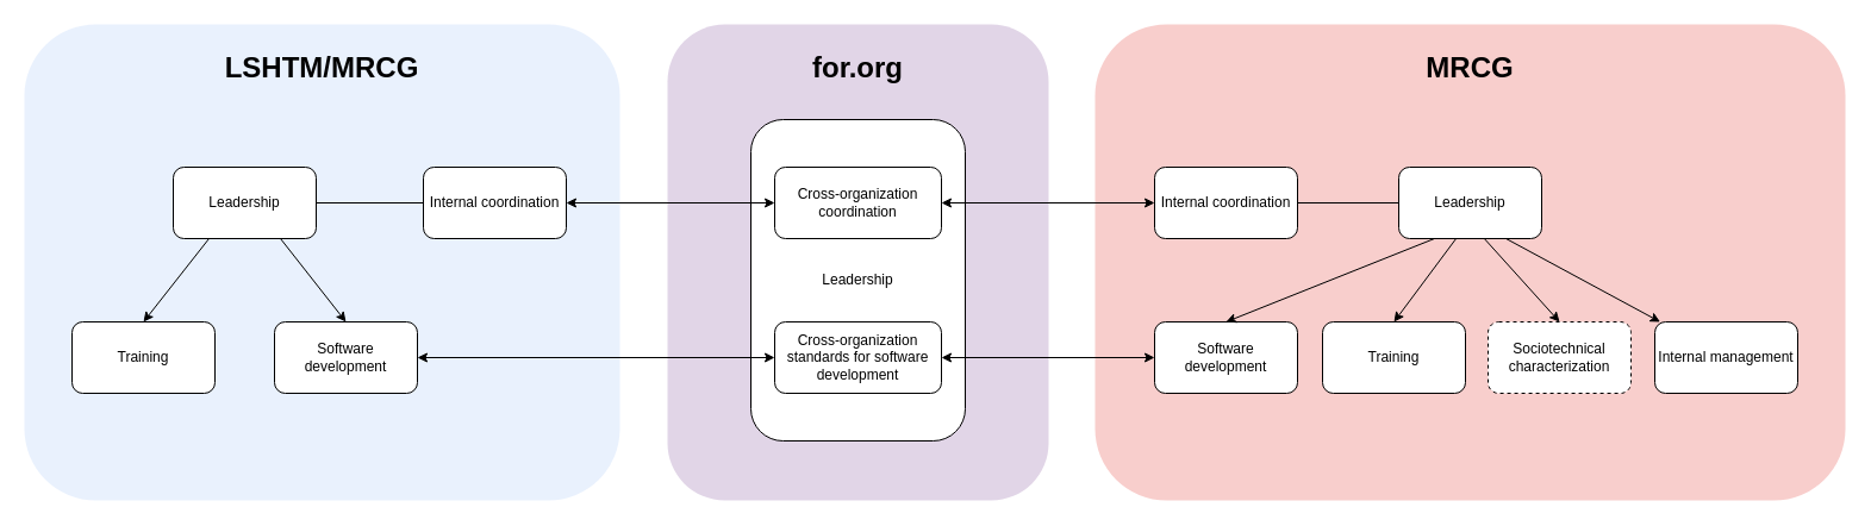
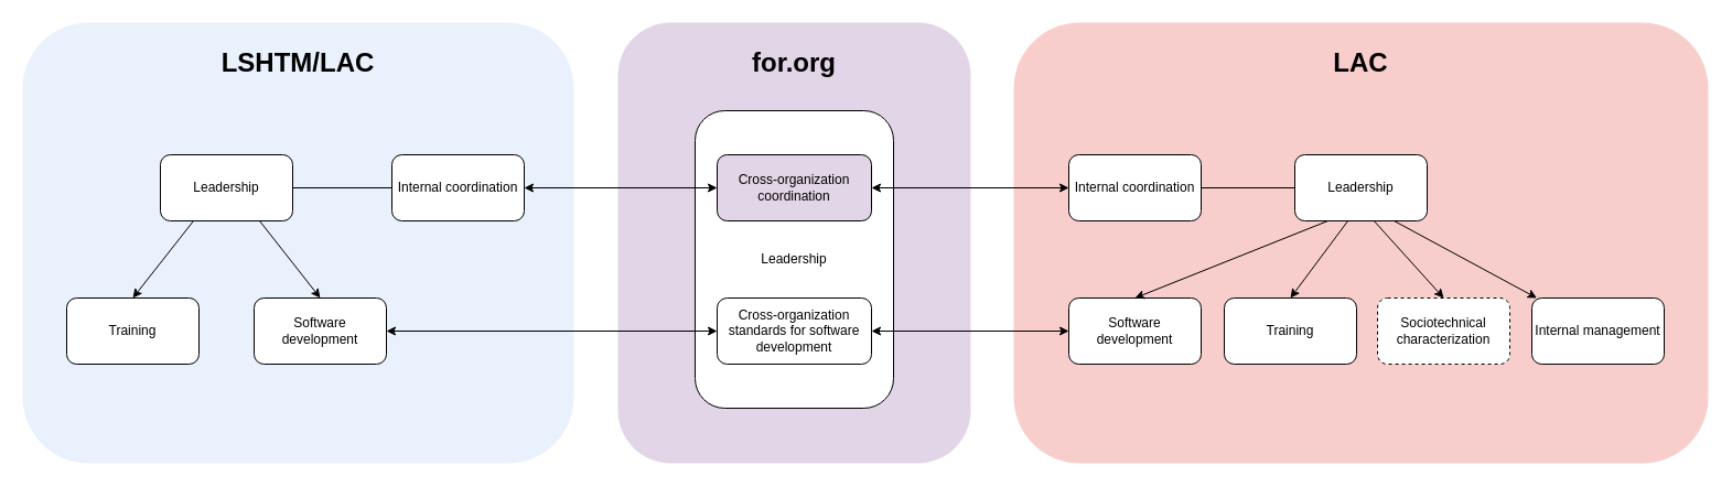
  <mxCell id="0" />
  <mxCell id="1" parent="0" />
  <mxCell id="2" value="&lt;h1&gt;for.org&lt;/h1&gt;" style="rounded=1;whiteSpace=wrap;html=1;verticalAlign=top;strokeColor=none;fillColor=#e1d5e7;" parent="1" vertex="1"><mxGeometry x="560" y="20" width="320" height="400" as="geometry" /></mxCell>
  <mxCell id="3" value="Leadership" style="rounded=1;whiteSpace=wrap;html=1;" parent="1" vertex="1"><mxGeometry x="630" y="100" width="180" height="270" as="geometry" /></mxCell>
- <mxCell id="4" value="&lt;h1&gt;LSHTM/MRCG&lt;/h1&gt;" style="rounded=1;whiteSpace=wrap;html=1;verticalAlign=top;strokeColor=none;fillColor=#dae8fc;opacity=60;" parent="1" vertex="1"><mxGeometry x="20" y="20" width="500" height="400" as="geometry" /></mxCell>
- <mxCell id="5" value="&lt;h1&gt;MRCG&lt;/h1&gt;" style="rounded=1;whiteSpace=wrap;html=1;verticalAlign=top;fillColor=#f8cecc;strokeColor=none;" parent="1" vertex="1"><mxGeometry x="919" y="20" width="630" height="400" as="geometry" /></mxCell>
+ <mxCell id="4" value="&lt;h1&gt;LSHTM/LAC&lt;/h1&gt;" style="rounded=1;whiteSpace=wrap;html=1;verticalAlign=top;strokeColor=none;fillColor=#dae8fc;opacity=60;" parent="1" vertex="1"><mxGeometry x="20" y="20" width="500" height="400" as="geometry" /></mxCell>
+ <mxCell id="5" value="&lt;h1&gt;LAC&lt;/h1&gt;" style="rounded=1;whiteSpace=wrap;html=1;verticalAlign=top;fillColor=#f8cecc;strokeColor=none;" parent="1" vertex="1"><mxGeometry x="919" y="20" width="630" height="400" as="geometry" /></mxCell>
  <mxCell id="6" style="rounded=0;orthogonalLoop=1;jettySize=auto;html=1;exitX=0.404;exitY=0.992;exitDx=0;exitDy=0;exitPerimeter=0;entryX=0.5;entryY=0;entryDx=0;entryDy=0;" parent="1" source="9" target="13" edge="1"><mxGeometry relative="1" as="geometry" /></mxCell>
  <mxCell id="7" style="rounded=0;orthogonalLoop=1;jettySize=auto;html=1;exitX=0.602;exitY=1.008;exitDx=0;exitDy=0;exitPerimeter=0;entryX=0.5;entryY=0;entryDx=0;entryDy=0;" parent="1" source="9" target="14" edge="1"><mxGeometry relative="1" as="geometry" /></mxCell>
  <mxCell id="8" style="rounded=0;orthogonalLoop=1;jettySize=auto;html=1;exitX=0.75;exitY=1;exitDx=0;exitDy=0;" parent="1" source="9" target="12" edge="1"><mxGeometry relative="1" as="geometry" /></mxCell>
  <mxCell id="9" value="Leadership" style="rounded=1;whiteSpace=wrap;html=1;" parent="1" vertex="1"><mxGeometry x="1174" y="140" width="120" height="60" as="geometry" /></mxCell>
  <mxCell id="10" value="Internal coordination" style="rounded=1;whiteSpace=wrap;html=1;" parent="1" vertex="1"><mxGeometry x="969" y="140" width="120" height="60" as="geometry" /></mxCell>
  <mxCell id="11" value="Software development" style="rounded=1;whiteSpace=wrap;html=1;" parent="1" vertex="1"><mxGeometry x="969" y="270" width="120" height="60" as="geometry" /></mxCell>
  <mxCell id="12" value="Internal management" style="rounded=1;whiteSpace=wrap;html=1;" parent="1" vertex="1"><mxGeometry x="1389" y="270" width="120" height="60" as="geometry" /></mxCell>
  <mxCell id="13" value="Training" style="rounded=1;whiteSpace=wrap;html=1;" parent="1" vertex="1"><mxGeometry x="1110" y="270" width="120" height="60" as="geometry" /></mxCell>
  <mxCell id="14" value="Sociotechnical characterization" style="rounded=1;whiteSpace=wrap;html=1;dashed=1;" parent="1" vertex="1"><mxGeometry x="1249" y="270" width="120" height="60" as="geometry" /></mxCell>
  <mxCell id="15" value="Leadership" style="rounded=1;whiteSpace=wrap;html=1;" parent="1" vertex="1"><mxGeometry x="145" y="140" width="120" height="60" as="geometry" /></mxCell>
  <mxCell id="16" value="Training" style="rounded=1;whiteSpace=wrap;html=1;" parent="1" vertex="1"><mxGeometry x="60" y="270" width="120" height="60" as="geometry" /></mxCell>
  <mxCell id="17" value="Software development" style="rounded=1;whiteSpace=wrap;html=1;" parent="1" vertex="1"><mxGeometry x="230" y="270" width="120" height="60" as="geometry" /></mxCell>
  <mxCell id="18" value="Internal coordination" style="rounded=1;whiteSpace=wrap;html=1;" parent="1" vertex="1"><mxGeometry x="355" y="140" width="120" height="60" as="geometry" /></mxCell>
- <mxCell id="19" value="Cross-organization coordination" style="rounded=1;whiteSpace=wrap;html=1;" parent="1" vertex="1"><mxGeometry x="650" y="140" width="140" height="60" as="geometry" /></mxCell>
+ <mxCell id="19" value="Cross-organization coordination" style="rounded=1;whiteSpace=wrap;html=1;fillColor=#e1d5e7;" parent="1" vertex="1"><mxGeometry x="650" y="140" width="140" height="60" as="geometry" /></mxCell>
  <mxCell id="20" value="Cross-organization standards for software development" style="rounded=1;whiteSpace=wrap;html=1;" parent="1" vertex="1"><mxGeometry x="650" y="270" width="140" height="60" as="geometry" /></mxCell>
  <mxCell id="21" value="" style="endArrow=classic;startArrow=classic;html=1;rounded=0;entryX=0;entryY=0.5;entryDx=0;entryDy=0;exitX=1;exitY=0.5;exitDx=0;exitDy=0;" parent="1" source="19" target="10" edge="1"><mxGeometry width="50" height="50" relative="1" as="geometry"><mxPoint x="770" y="200" as="sourcePoint" /><mxPoint x="820" y="150" as="targetPoint" /></mxGeometry></mxCell>
  <mxCell id="22" value="" style="endArrow=classic;startArrow=classic;html=1;rounded=0;entryX=0;entryY=0.5;entryDx=0;entryDy=0;" parent="1" source="18" target="19" edge="1"><mxGeometry width="50" height="50" relative="1" as="geometry"><mxPoint x="770" y="200" as="sourcePoint" /><mxPoint x="820" y="150" as="targetPoint" /></mxGeometry></mxCell>
  <mxCell id="23" value="" style="endArrow=classic;startArrow=classic;html=1;rounded=0;exitX=1;exitY=0.5;exitDx=0;exitDy=0;entryX=0;entryY=0.5;entryDx=0;entryDy=0;" parent="1" source="20" target="11" edge="1"><mxGeometry width="50" height="50" relative="1" as="geometry"><mxPoint x="770" y="200" as="sourcePoint" /><mxPoint x="820" y="150" as="targetPoint" /></mxGeometry></mxCell>
  <mxCell id="24" value="" style="endArrow=classic;startArrow=classic;html=1;rounded=0;entryX=1;entryY=0.5;entryDx=0;entryDy=0;exitX=0;exitY=0.5;exitDx=0;exitDy=0;" parent="1" source="20" target="17" edge="1"><mxGeometry width="50" height="50" relative="1" as="geometry"><mxPoint x="770" y="200" as="sourcePoint" /><mxPoint x="820" y="150" as="targetPoint" /></mxGeometry></mxCell>
  <mxCell id="25" value="" style="endArrow=classic;html=1;rounded=0;entryX=0.5;entryY=0;entryDx=0;entryDy=0;exitX=0.75;exitY=1;exitDx=0;exitDy=0;" parent="1" source="15" target="17" edge="1"><mxGeometry width="50" height="50" relative="1" as="geometry"><mxPoint x="780" y="240" as="sourcePoint" /><mxPoint x="830" y="190" as="targetPoint" /></mxGeometry></mxCell>
  <mxCell id="26" value="" style="endArrow=classic;html=1;rounded=0;exitX=0.25;exitY=1;exitDx=0;exitDy=0;entryX=0.5;entryY=0;entryDx=0;entryDy=0;" parent="1" source="15" target="16" edge="1"><mxGeometry width="50" height="50" relative="1" as="geometry"><mxPoint x="780" y="240" as="sourcePoint" /><mxPoint x="830" y="190" as="targetPoint" /></mxGeometry></mxCell>
  <mxCell id="27" value="" style="endArrow=none;html=1;rounded=0;entryX=0;entryY=0.5;entryDx=0;entryDy=0;exitX=1;exitY=0.5;exitDx=0;exitDy=0;" parent="1" source="15" target="18" edge="1"><mxGeometry width="50" height="50" relative="1" as="geometry"><mxPoint x="780" y="240" as="sourcePoint" /><mxPoint x="830" y="190" as="targetPoint" /></mxGeometry></mxCell>
  <mxCell id="28" value="" style="endArrow=none;html=1;rounded=0;entryX=0;entryY=0.5;entryDx=0;entryDy=0;exitX=1;exitY=0.5;exitDx=0;exitDy=0;" parent="1" source="10" target="9" edge="1"><mxGeometry width="50" height="50" relative="1" as="geometry"><mxPoint x="780" y="240" as="sourcePoint" /><mxPoint x="830" y="190" as="targetPoint" /></mxGeometry></mxCell>
  <mxCell id="29" value="" style="endArrow=classic;html=1;rounded=0;entryX=0.5;entryY=0;entryDx=0;entryDy=0;exitX=0.25;exitY=1;exitDx=0;exitDy=0;" parent="1" source="9" target="11" edge="1"><mxGeometry width="50" height="50" relative="1" as="geometry"><mxPoint x="780" y="240" as="sourcePoint" /><mxPoint x="830" y="190" as="targetPoint" /></mxGeometry></mxCell>
